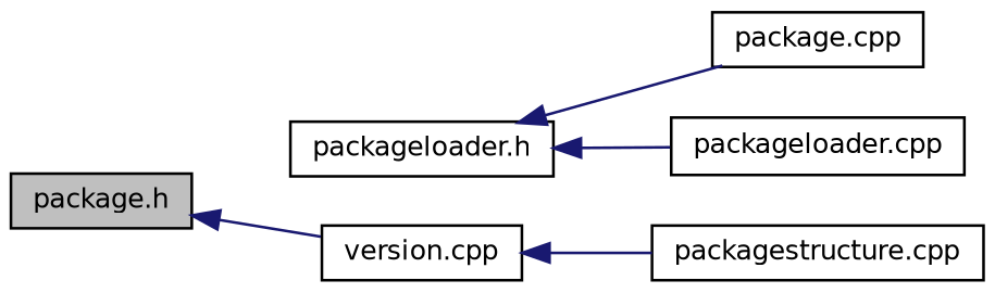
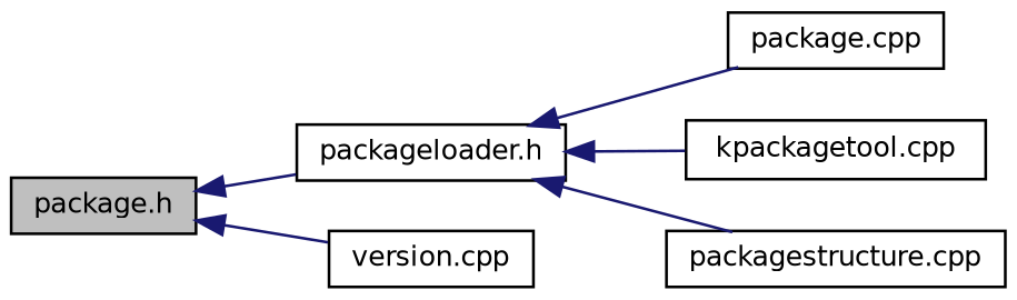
  digraph {
    rankdir=LR
    node [color=black fillcolor=white fontname=Helvetica fontsize=10 shape=record style=filled]
    edge [color=midnightblue dir=back fontname=Helvetica fontsize=10 labelfontname=Helvetica labelfontsize=10 style=solid]
    n1 [fillcolor=grey75 fontcolor=black height=0.2 label="package.h" width=0.4]
    n2 [height=0.2 label="packageloader.h" width=0.4]
    n3 [height=0.2 label="version.cpp" width=0.4]
    n4 [height=0.2 label="package.cpp" width=0.4]
    n5 [height=0.2 label="packagestructure.cpp" width=0.4]
-   n6 [height=0.2 label="packageloader.cpp" width=0.4]
+   n6 [height=0.2 label="kpackagetool.cpp" width=0.4]
+   n1 -> n2
    n1 -> n3
    n2 -> n4
-   n3 -> n5
+   n2 -> n5
    n2 -> n6
  }
